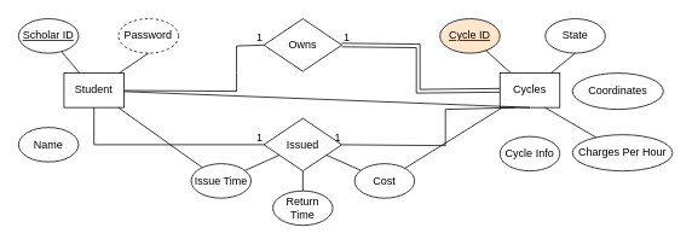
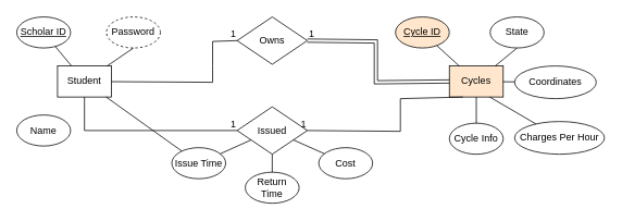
  <mxCell id="0" />
  <mxCell id="1" parent="0" />
  <mxCell id="2" value="Student" style="whiteSpace=wrap;html=1;align=center;" vertex="1" parent="1"><mxGeometry x="70" y="80" width="66" height="38" as="geometry" /></mxCell>
  <mxCell id="3" value="Password&lt;br&gt;" style="ellipse;whiteSpace=wrap;html=1;align=center;dashed=1;" vertex="1" parent="1"><mxGeometry x="130" y="20" width="66" height="38" as="geometry" /></mxCell>
  <mxCell id="4" value="" style="endArrow=none;html=1;rounded=0;exitX=0.5;exitY=1;exitDx=0;exitDy=0;" edge="1" parent="1" source="3" target="2"><mxGeometry relative="1" as="geometry"><mxPoint x="290" y="190" as="sourcePoint" /><mxPoint x="450" y="190" as="targetPoint" /></mxGeometry></mxCell>
  <mxCell id="5" value="Scholar ID&lt;br&gt;" style="ellipse;whiteSpace=wrap;html=1;align=center;fontStyle=4;" vertex="1" parent="1"><mxGeometry x="20" y="20" width="66" height="38" as="geometry" /></mxCell>
  <mxCell id="6" value="Name" style="ellipse;whiteSpace=wrap;html=1;align=center;" vertex="1" parent="1"><mxGeometry x="20" y="140" width="66" height="38" as="geometry" /></mxCell>
  <mxCell id="7" value="Owns" style="shape=rhombus;perimeter=rhombusPerimeter;whiteSpace=wrap;html=1;align=center;" vertex="1" parent="1"><mxGeometry x="290" y="20" width="86" height="58" as="geometry" /></mxCell>
- <mxCell id="8" value="Cycles" style="whiteSpace=wrap;html=1;align=center;" vertex="1" parent="1"><mxGeometry x="550" y="80" width="66" height="38" as="geometry" /></mxCell>
+ <mxCell id="8" value="Cycles" style="whiteSpace=wrap;html=1;align=center;fillColor=#ffe6cc;" vertex="1" parent="1"><mxGeometry x="550" y="80" width="66" height="38" as="geometry" /></mxCell>
  <mxCell id="9" value="Issued&lt;br&gt;" style="shape=rhombus;perimeter=rhombusPerimeter;whiteSpace=wrap;html=1;align=center;" vertex="1" parent="1"><mxGeometry x="290" y="130" width="86" height="58" as="geometry" /></mxCell>
  <mxCell id="10" value="Cycle ID" style="ellipse;whiteSpace=wrap;html=1;align=center;fontStyle=4;fillColor=#ffe6cc;" vertex="1" parent="1"><mxGeometry x="484" y="20" width="66" height="38" as="geometry" /></mxCell>
  <mxCell id="11" value="State" style="ellipse;whiteSpace=wrap;html=1;align=center;" vertex="1" parent="1"><mxGeometry x="600" y="20" width="66" height="38" as="geometry" /></mxCell>
  <mxCell id="12" value="Coordinates&lt;br&gt;" style="ellipse;whiteSpace=wrap;html=1;align=center;" vertex="1" parent="1"><mxGeometry x="630" y="80" width="100" height="40" as="geometry" /></mxCell>
  <mxCell id="13" value="Charges Per Hour&lt;br&gt;" style="ellipse;whiteSpace=wrap;html=1;align=center;" vertex="1" parent="1"><mxGeometry x="630" y="148" width="110" height="40" as="geometry" /></mxCell>
  <mxCell id="14" value="Cycle Info" style="ellipse;whiteSpace=wrap;html=1;align=center;" vertex="1" parent="1"><mxGeometry x="550" y="150" width="66" height="38" as="geometry" /></mxCell>
  <mxCell id="15" style="edgeStyle=orthogonalEdgeStyle;rounded=0;orthogonalLoop=1;jettySize=auto;html=1;exitX=0.5;exitY=1;exitDx=0;exitDy=0;" edge="1" parent="1" source="14" target="14"><mxGeometry relative="1" as="geometry" /></mxCell>
  <mxCell id="16" value="" style="endArrow=none;html=1;rounded=0;" edge="1" parent="1" source="5" target="2"><mxGeometry relative="1" as="geometry"><mxPoint x="290" y="190" as="sourcePoint" /><mxPoint x="450" y="190" as="targetPoint" /></mxGeometry></mxCell>
  <mxCell id="17" value="" style="endArrow=none;html=1;rounded=0;" edge="1" parent="1" source="2" target="18"><mxGeometry relative="1" as="geometry"><mxPoint x="290" y="190" as="sourcePoint" /><mxPoint x="450" y="190" as="targetPoint" /></mxGeometry></mxCell>
  <mxCell id="18" value="Issue Time" style="ellipse;whiteSpace=wrap;html=1;align=center;" vertex="1" parent="1"><mxGeometry x="210" y="180" width="66" height="38" as="geometry" /></mxCell>
  <mxCell id="19" value="Return Time&lt;br&gt;" style="ellipse;whiteSpace=wrap;html=1;align=center;" vertex="1" parent="1"><mxGeometry x="300" y="210" width="66" height="38" as="geometry" /></mxCell>
  <mxCell id="20" value="Cost&lt;br&gt;" style="ellipse;whiteSpace=wrap;html=1;align=center;" vertex="1" parent="1"><mxGeometry x="390" y="180" width="66" height="38" as="geometry" /></mxCell>
  <mxCell id="21" value="" style="endArrow=none;html=1;rounded=0;" edge="1" parent="1" source="18" target="9"><mxGeometry relative="1" as="geometry"><mxPoint x="290" y="190" as="sourcePoint" /><mxPoint x="450" y="190" as="targetPoint" /></mxGeometry></mxCell>
  <mxCell id="22" value="" style="endArrow=none;html=1;rounded=0;" edge="1" parent="1" source="19" target="9"><mxGeometry relative="1" as="geometry"><mxPoint x="290" y="190" as="sourcePoint" /><mxPoint x="450" y="190" as="targetPoint" /></mxGeometry></mxCell>
  <mxCell id="23" value="" style="endArrow=none;html=1;rounded=0;" edge="1" parent="1" source="9" target="20"><mxGeometry relative="1" as="geometry"><mxPoint x="290" y="190" as="sourcePoint" /><mxPoint x="450" y="190" as="targetPoint" /></mxGeometry></mxCell>
- <mxCell id="24" value="" style="endArrow=none;html=1;rounded=0;exitX=0.5;exitY=1;exitDx=0;exitDy=0;" edge="1" parent="1" source="8" target="2"><mxGeometry relative="1" as="geometry"><mxPoint x="290" y="190" as="sourcePoint" /><mxPoint x="450" y="190" as="targetPoint" /></mxGeometry></mxCell>
+ <mxCell id="24" value="" style="endArrow=none;html=1;rounded=0;exitX=0.5;exitY=1;exitDx=0;exitDy=0;" edge="1" parent="1" source="8" target="14"><mxGeometry relative="1" as="geometry"><mxPoint x="290" y="190" as="sourcePoint" /><mxPoint x="450" y="190" as="targetPoint" /></mxGeometry></mxCell>
  <mxCell id="25" value="" style="endArrow=none;html=1;rounded=0;exitX=0.75;exitY=1;exitDx=0;exitDy=0;" edge="1" parent="1" source="8" target="13"><mxGeometry relative="1" as="geometry"><mxPoint x="290" y="190" as="sourcePoint" /><mxPoint x="450" y="190" as="targetPoint" /></mxGeometry></mxCell>
- <mxCell id="26" value="" style="endArrow=none;html=1;rounded=0;" edge="1" parent="1" source="8" target="20"><mxGeometry relative="1" as="geometry"><mxPoint x="290" y="190" as="sourcePoint" /><mxPoint x="450" y="190" as="targetPoint" /></mxGeometry></mxCell>
+ <mxCell id="26" value="" style="endArrow=none;html=1;rounded=0;" edge="1" parent="1" source="8" target="12"><mxGeometry relative="1" as="geometry"><mxPoint x="290" y="190" as="sourcePoint" /><mxPoint x="450" y="190" as="targetPoint" /></mxGeometry></mxCell>
  <mxCell id="27" value="" style="endArrow=none;html=1;rounded=0;" edge="1" parent="1" source="10" target="8"><mxGeometry relative="1" as="geometry"><mxPoint x="290" y="190" as="sourcePoint" /><mxPoint x="450" y="190" as="targetPoint" /></mxGeometry></mxCell>
  <mxCell id="28" value="" style="endArrow=none;html=1;rounded=0;exitX=0.5;exitY=1;exitDx=0;exitDy=0;" edge="1" parent="1" source="11" target="8"><mxGeometry relative="1" as="geometry"><mxPoint x="290" y="190" as="sourcePoint" /><mxPoint x="450" y="190" as="targetPoint" /></mxGeometry></mxCell>
  <mxCell id="29" value="" style="endArrow=none;html=1;rounded=0;entryX=0;entryY=0.5;entryDx=0;entryDy=0;" edge="1" parent="1" source="2" target="7"><mxGeometry relative="1" as="geometry"><mxPoint x="290" y="190" as="sourcePoint" /><mxPoint x="450" y="190" as="targetPoint" /><Array as="points"><mxPoint x="260" y="100" /><mxPoint x="260" y="80" /><mxPoint x="260" y="50" /></Array></mxGeometry></mxCell>
  <mxCell id="30" value="1" style="resizable=0;html=1;whiteSpace=wrap;align=right;verticalAlign=bottom;" connectable="0" vertex="1" parent="29"><mxGeometry x="1" relative="1" as="geometry" /></mxCell>
  <mxCell id="31" value="" style="shape=link;html=1;rounded=0;entryX=1;entryY=0.5;entryDx=0;entryDy=0;exitX=0;exitY=0.5;exitDx=0;exitDy=0;" edge="1" parent="1" source="8" target="7"><mxGeometry relative="1" as="geometry"><mxPoint x="290" y="190" as="sourcePoint" /><mxPoint x="450" y="190" as="targetPoint" /><Array as="points"><mxPoint x="460" y="100" /><mxPoint x="460" y="50" /></Array></mxGeometry></mxCell>
  <mxCell id="32" value="1" style="resizable=0;html=1;whiteSpace=wrap;align=right;verticalAlign=bottom;" connectable="0" vertex="1" parent="31"><mxGeometry x="1" relative="1" as="geometry"><mxPoint x="10" as="offset" /></mxGeometry></mxCell>
  <mxCell id="33" value="" style="endArrow=none;html=1;rounded=0;entryX=0;entryY=0.5;entryDx=0;entryDy=0;" edge="1" parent="1" source="2" target="9"><mxGeometry relative="1" as="geometry"><mxPoint x="290" y="190" as="sourcePoint" /><mxPoint x="450" y="190" as="targetPoint" /><Array as="points"><mxPoint x="103" y="159" /></Array></mxGeometry></mxCell>
  <mxCell id="34" value="1" style="resizable=0;html=1;whiteSpace=wrap;align=right;verticalAlign=bottom;" connectable="0" vertex="1" parent="33"><mxGeometry x="1" relative="1" as="geometry" /></mxCell>
  <mxCell id="35" value="" style="endArrow=none;html=1;rounded=0;exitX=0.25;exitY=1;exitDx=0;exitDy=0;entryX=1;entryY=0.5;entryDx=0;entryDy=0;" edge="1" parent="1" source="8" target="9"><mxGeometry relative="1" as="geometry"><mxPoint x="290" y="190" as="sourcePoint" /><mxPoint x="450" y="190" as="targetPoint" /><Array as="points"><mxPoint x="490" y="120" /><mxPoint x="490" y="160" /></Array></mxGeometry></mxCell>
  <mxCell id="36" value="1" style="resizable=0;html=1;whiteSpace=wrap;align=right;verticalAlign=bottom;" connectable="0" vertex="1" parent="35"><mxGeometry x="1" relative="1" as="geometry" /></mxCell>
